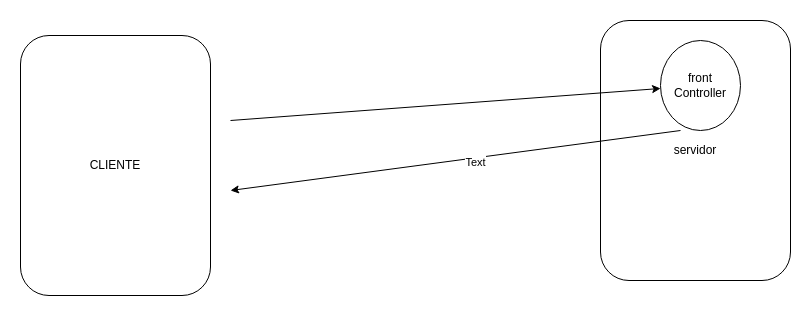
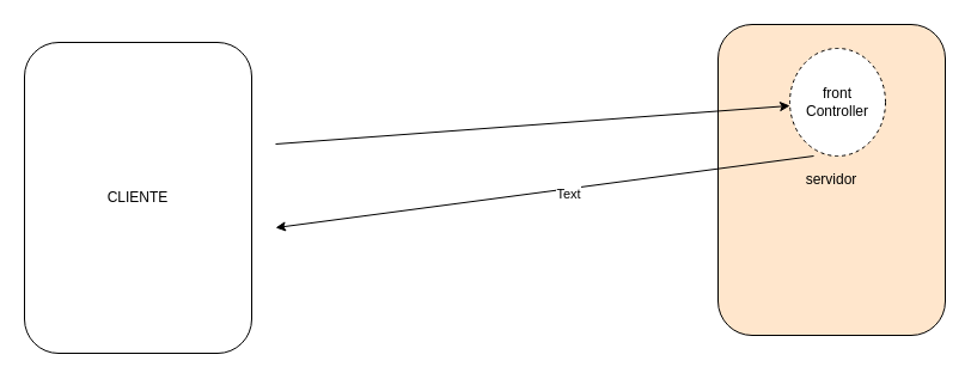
  <mxCell id="0" />
  <mxCell id="1" parent="0" />
- <mxCell id="2" value="servidor" style="rounded=1;whiteSpace=wrap;html=1;" vertex="1" parent="1"><mxGeometry x="600" y="20" width="190" height="260" as="geometry" /></mxCell>
+ <mxCell id="2" value="servidor" style="rounded=1;whiteSpace=wrap;html=1;fillColor=#ffe6cc;" vertex="1" parent="1"><mxGeometry x="600" y="20" width="190" height="260" as="geometry" /></mxCell>
  <mxCell id="3" value="CLIENTE" style="rounded=1;whiteSpace=wrap;html=1;" vertex="1" parent="1"><mxGeometry x="20" y="35" width="190" height="260" as="geometry" /></mxCell>
  <mxCell id="4" value="" style="endArrow=classic;html=1;rounded=0;" edge="1" parent="1" target="7"><mxGeometry width="50" height="50" relative="1" as="geometry"><mxPoint x="230" y="120" as="sourcePoint" /><mxPoint x="570" y="120" as="targetPoint" /></mxGeometry></mxCell>
  <mxCell id="5" value="" style="endArrow=classic;html=1;rounded=0;exitX=0.25;exitY=1;exitDx=0;exitDy=0;exitPerimeter=0;" edge="1" parent="1" source="7"><mxGeometry width="50" height="50" relative="1" as="geometry"><mxPoint x="560" y="190" as="sourcePoint" /><mxPoint x="230" y="190" as="targetPoint" /></mxGeometry></mxCell>
  <mxCell id="6" value="Text" style="edgeLabel;html=1;align=center;verticalAlign=middle;resizable=0;points=[];" vertex="1" connectable="0" parent="5"><mxGeometry x="-0.082" y="4" relative="1" as="geometry"><mxPoint as="offset" /></mxGeometry></mxCell>
- <mxCell id="7" value="front&lt;br&gt;Controller" style="ellipse;whiteSpace=wrap;html=1;" vertex="1" parent="1"><mxGeometry x="660" y="40" width="80" height="90" as="geometry" /></mxCell>
+ <mxCell id="7" value="front&lt;br&gt;Controller" style="ellipse;whiteSpace=wrap;html=1;dashed=1;" vertex="1" parent="1"><mxGeometry x="660" y="40" width="80" height="90" as="geometry" /></mxCell>
